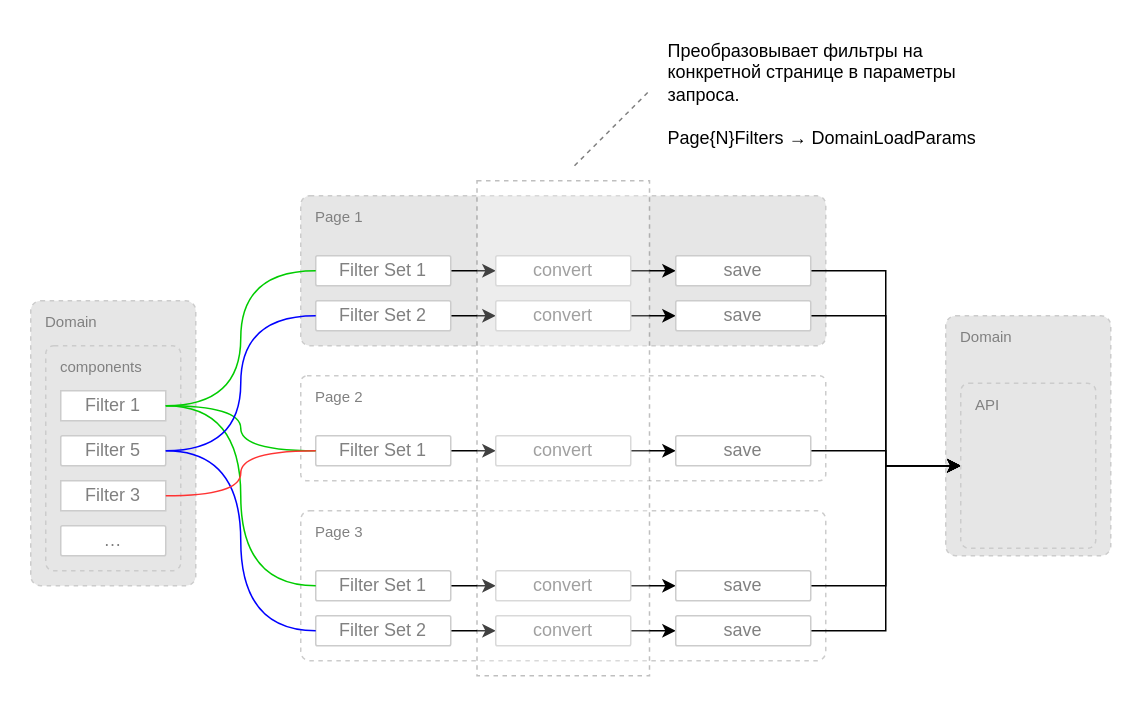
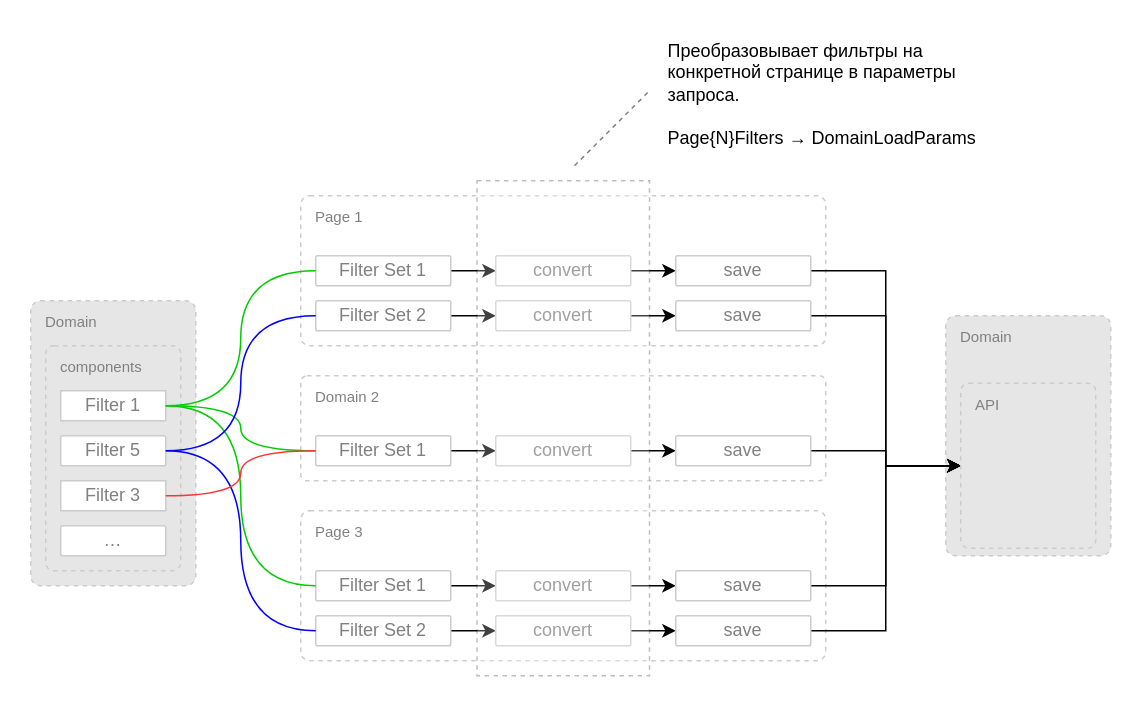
  <mxCell id="0" />
  <mxCell id="1" parent="0" />
  <mxCell id="2" value="Domain" style="rounded=1;whiteSpace=wrap;html=1;align=left;verticalAlign=top;spacingLeft=8;fontColor=#808080;strokeColor=#CCCCCC;dashed=1;spacingTop=2;arcSize=6;fillColor=#E6E6E6;fontSize=10;" vertex="1" parent="1"><mxGeometry x="630" y="210" width="110" height="160" as="geometry" /></mxCell>
  <mxCell id="3" value="Domain" style="rounded=1;whiteSpace=wrap;html=1;align=left;verticalAlign=top;spacingLeft=8;fontColor=#808080;strokeColor=#CCCCCC;dashed=1;spacingTop=2;arcSize=6;fillColor=#E6E6E6;fontSize=10;" vertex="1" parent="1"><mxGeometry x="20" y="200" width="110" height="190" as="geometry" /></mxCell>
  <mxCell id="4" value="components" style="rounded=1;whiteSpace=wrap;html=1;align=left;verticalAlign=top;spacingLeft=8;fontColor=#808080;strokeColor=#CCCCCC;dashed=1;spacingTop=2;arcSize=6;fillColor=#E6E6E6;fontSize=10;" vertex="1" parent="1"><mxGeometry x="30" y="230" width="90" height="150" as="geometry" /></mxCell>
  <mxCell id="5" value="Filter 1" style="whiteSpace=wrap;html=1;align=center;verticalAlign=middle;spacingLeft=0;fontColor=#808080;strokeColor=#CCCCCC;spacingTop=0;arcSize=6;fontStyle=0;rounded=0;" vertex="1" parent="1"><mxGeometry x="40" y="260" width="70" height="20" as="geometry" /></mxCell>
  <mxCell id="6" value="Filter 5" style="rounded=1;whiteSpace=wrap;html=1;align=center;verticalAlign=middle;spacingLeft=0;fontColor=#808080;strokeColor=#CCCCCC;spacingTop=0;arcSize=6;fontStyle=0" vertex="1" parent="1"><mxGeometry x="40" y="290" width="70" height="20" as="geometry" /></mxCell>
  <mxCell id="7" value="Filter 3" style="whiteSpace=wrap;html=1;align=center;verticalAlign=middle;spacingLeft=0;fontColor=#808080;strokeColor=#CCCCCC;spacingTop=0;arcSize=6;fontStyle=0;rounded=0;" vertex="1" parent="1"><mxGeometry x="40" y="320" width="70" height="20" as="geometry" /></mxCell>
  <mxCell id="8" value="…" style="rounded=1;whiteSpace=wrap;html=1;align=center;verticalAlign=middle;spacingLeft=0;fontColor=#808080;strokeColor=#CCCCCC;spacingTop=0;arcSize=6;fontStyle=0" vertex="1" parent="1"><mxGeometry x="40" y="350" width="70" height="20" as="geometry" /></mxCell>
- <mxCell id="9" value="Page 1" style="rounded=1;whiteSpace=wrap;html=1;align=left;verticalAlign=top;spacingLeft=8;fontColor=#808080;strokeColor=#CCCCCC;dashed=1;spacingTop=2;arcSize=6;fontStyle=0;fontSize=10;fillColor=#e6e6e6;" vertex="1" parent="1"><mxGeometry x="200" y="130" width="350" height="100" as="geometry" /></mxCell>
+ <mxCell id="9" value="Page 1" style="rounded=1;whiteSpace=wrap;html=1;align=left;verticalAlign=top;spacingLeft=8;fontColor=#808080;strokeColor=#CCCCCC;dashed=1;spacingTop=2;arcSize=6;fontStyle=0;fontSize=10;" vertex="1" parent="1"><mxGeometry x="200" y="130" width="350" height="100" as="geometry" /></mxCell>
  <mxCell id="10" style="edgeStyle=orthogonalEdgeStyle;rounded=0;orthogonalLoop=1;jettySize=auto;html=1;" edge="1" parent="1" source="11" target="13"><mxGeometry relative="1" as="geometry" /></mxCell>
  <mxCell id="11" value="Filter Set 1" style="rounded=1;whiteSpace=wrap;html=1;align=center;verticalAlign=middle;spacingLeft=0;fontColor=#808080;strokeColor=#CCCCCC;spacingTop=0;arcSize=6;fontStyle=0" vertex="1" parent="1"><mxGeometry x="210" y="170" width="90" height="20" as="geometry" /></mxCell>
  <mxCell id="12" style="edgeStyle=orthogonalEdgeStyle;rounded=0;orthogonalLoop=1;jettySize=auto;html=1;" edge="1" parent="1" source="13" target="15"><mxGeometry relative="1" as="geometry" /></mxCell>
  <mxCell id="13" value="convert" style="rounded=1;whiteSpace=wrap;html=1;align=center;verticalAlign=middle;spacingLeft=0;fontColor=#808080;strokeColor=#CCCCCC;spacingTop=0;arcSize=6;fontStyle=0" vertex="1" parent="1"><mxGeometry x="330" y="170" width="90" height="20" as="geometry" /></mxCell>
  <mxCell id="14" style="edgeStyle=orthogonalEdgeStyle;rounded=0;orthogonalLoop=1;jettySize=auto;html=1;entryX=0;entryY=0.5;entryDx=0;entryDy=0;" edge="1" parent="1" source="15" target="48"><mxGeometry relative="1" as="geometry" /></mxCell>
  <mxCell id="15" value="save" style="rounded=1;whiteSpace=wrap;html=1;align=center;verticalAlign=middle;spacingLeft=0;fontColor=#808080;strokeColor=#CCCCCC;spacingTop=0;arcSize=6;fontStyle=0" vertex="1" parent="1"><mxGeometry x="450" y="170" width="90" height="20" as="geometry" /></mxCell>
  <mxCell id="16" style="edgeStyle=orthogonalEdgeStyle;rounded=0;orthogonalLoop=1;jettySize=auto;html=1;" edge="1" parent="1" source="17" target="19"><mxGeometry relative="1" as="geometry" /></mxCell>
  <mxCell id="17" value="Filter Set 2" style="rounded=1;whiteSpace=wrap;html=1;align=center;verticalAlign=middle;spacingLeft=0;fontColor=#808080;strokeColor=#CCCCCC;spacingTop=0;arcSize=6;fontStyle=0" vertex="1" parent="1"><mxGeometry x="210" y="200" width="90" height="20" as="geometry" /></mxCell>
  <mxCell id="18" style="edgeStyle=orthogonalEdgeStyle;rounded=0;orthogonalLoop=1;jettySize=auto;html=1;" edge="1" parent="1" source="19" target="21"><mxGeometry relative="1" as="geometry" /></mxCell>
  <mxCell id="19" value="convert" style="rounded=1;whiteSpace=wrap;html=1;align=center;verticalAlign=middle;spacingLeft=0;fontColor=#808080;strokeColor=#CCCCCC;spacingTop=0;arcSize=6;fontStyle=0" vertex="1" parent="1"><mxGeometry x="330" y="200" width="90" height="20" as="geometry" /></mxCell>
  <mxCell id="20" style="edgeStyle=orthogonalEdgeStyle;rounded=0;orthogonalLoop=1;jettySize=auto;html=1;entryX=0;entryY=0.5;entryDx=0;entryDy=0;" edge="1" parent="1" source="21" target="48"><mxGeometry relative="1" as="geometry" /></mxCell>
  <mxCell id="21" value="save" style="rounded=1;whiteSpace=wrap;html=1;align=center;verticalAlign=middle;spacingLeft=0;fontColor=#808080;strokeColor=#CCCCCC;spacingTop=0;arcSize=6;fontStyle=0" vertex="1" parent="1"><mxGeometry x="450" y="200" width="90" height="20" as="geometry" /></mxCell>
- <mxCell id="22" value="Page 2" style="rounded=1;whiteSpace=wrap;html=1;align=left;verticalAlign=top;spacingLeft=8;fontColor=#808080;strokeColor=#CCCCCC;dashed=1;spacingTop=2;arcSize=6;fontStyle=0;fontSize=10;" vertex="1" parent="1"><mxGeometry x="200" y="250" width="350" height="70" as="geometry" /></mxCell>
+ <mxCell id="22" value="Domain 2" style="rounded=1;whiteSpace=wrap;html=1;align=left;verticalAlign=top;spacingLeft=8;fontColor=#808080;strokeColor=#CCCCCC;dashed=1;spacingTop=2;arcSize=6;fontStyle=0;fontSize=10;" vertex="1" parent="1"><mxGeometry x="200" y="250" width="350" height="70" as="geometry" /></mxCell>
  <mxCell id="23" style="edgeStyle=orthogonalEdgeStyle;rounded=0;orthogonalLoop=1;jettySize=auto;html=1;" edge="1" parent="1" source="24" target="26"><mxGeometry relative="1" as="geometry" /></mxCell>
  <mxCell id="24" value="Filter Set 1" style="rounded=1;whiteSpace=wrap;html=1;align=center;verticalAlign=middle;spacingLeft=0;fontColor=#808080;strokeColor=#CCCCCC;spacingTop=0;arcSize=6;fontStyle=0" vertex="1" parent="1"><mxGeometry x="210" y="290" width="90" height="20" as="geometry" /></mxCell>
  <mxCell id="25" style="edgeStyle=orthogonalEdgeStyle;rounded=0;orthogonalLoop=1;jettySize=auto;html=1;" edge="1" parent="1" source="26" target="28"><mxGeometry relative="1" as="geometry" /></mxCell>
  <mxCell id="26" value="convert" style="rounded=1;whiteSpace=wrap;html=1;align=center;verticalAlign=middle;spacingLeft=0;fontColor=#808080;strokeColor=#CCCCCC;spacingTop=0;arcSize=6;fontStyle=0" vertex="1" parent="1"><mxGeometry x="330" y="290" width="90" height="20" as="geometry" /></mxCell>
  <mxCell id="27" style="edgeStyle=orthogonalEdgeStyle;rounded=0;orthogonalLoop=1;jettySize=auto;html=1;entryX=0;entryY=0.5;entryDx=0;entryDy=0;" edge="1" parent="1" source="28" target="48"><mxGeometry relative="1" as="geometry" /></mxCell>
  <mxCell id="28" value="save" style="rounded=1;whiteSpace=wrap;html=1;align=center;verticalAlign=middle;spacingLeft=0;fontColor=#808080;strokeColor=#CCCCCC;spacingTop=0;arcSize=6;fontStyle=0" vertex="1" parent="1"><mxGeometry x="450" y="290" width="90" height="20" as="geometry" /></mxCell>
  <mxCell id="29" value="Page 3" style="rounded=1;whiteSpace=wrap;html=1;align=left;verticalAlign=top;spacingLeft=8;fontColor=#808080;strokeColor=#CCCCCC;dashed=1;spacingTop=2;arcSize=6;fontStyle=0;fontSize=10;" vertex="1" parent="1"><mxGeometry x="200" y="340" width="350" height="100" as="geometry" /></mxCell>
  <mxCell id="30" style="edgeStyle=orthogonalEdgeStyle;rounded=0;orthogonalLoop=1;jettySize=auto;html=1;" edge="1" parent="1" source="31" target="33"><mxGeometry relative="1" as="geometry" /></mxCell>
  <mxCell id="31" value="Filter Set 1" style="rounded=1;whiteSpace=wrap;html=1;align=center;verticalAlign=middle;spacingLeft=0;fontColor=#808080;strokeColor=#CCCCCC;spacingTop=0;arcSize=6;fontStyle=0" vertex="1" parent="1"><mxGeometry x="210" y="380" width="90" height="20" as="geometry" /></mxCell>
  <mxCell id="32" style="edgeStyle=orthogonalEdgeStyle;rounded=0;orthogonalLoop=1;jettySize=auto;html=1;" edge="1" parent="1" source="33" target="35"><mxGeometry relative="1" as="geometry" /></mxCell>
  <mxCell id="33" value="convert" style="rounded=1;whiteSpace=wrap;html=1;align=center;verticalAlign=middle;spacingLeft=0;fontColor=#808080;strokeColor=#CCCCCC;spacingTop=0;arcSize=6;fontStyle=0" vertex="1" parent="1"><mxGeometry x="330" y="380" width="90" height="20" as="geometry" /></mxCell>
  <mxCell id="34" style="edgeStyle=orthogonalEdgeStyle;rounded=0;orthogonalLoop=1;jettySize=auto;html=1;entryX=0;entryY=0.5;entryDx=0;entryDy=0;" edge="1" parent="1" source="35" target="48"><mxGeometry relative="1" as="geometry" /></mxCell>
  <mxCell id="35" value="save" style="rounded=1;whiteSpace=wrap;html=1;align=center;verticalAlign=middle;spacingLeft=0;fontColor=#808080;strokeColor=#CCCCCC;spacingTop=0;arcSize=6;fontStyle=0" vertex="1" parent="1"><mxGeometry x="450" y="380" width="90" height="20" as="geometry" /></mxCell>
  <mxCell id="36" style="edgeStyle=orthogonalEdgeStyle;rounded=0;orthogonalLoop=1;jettySize=auto;html=1;" edge="1" parent="1" source="37" target="39"><mxGeometry relative="1" as="geometry" /></mxCell>
  <mxCell id="37" value="Filter Set 2" style="rounded=1;whiteSpace=wrap;html=1;align=center;verticalAlign=middle;spacingLeft=0;fontColor=#808080;strokeColor=#CCCCCC;spacingTop=0;arcSize=6;fontStyle=0" vertex="1" parent="1"><mxGeometry x="210" y="410" width="90" height="20" as="geometry" /></mxCell>
  <mxCell id="38" style="edgeStyle=orthogonalEdgeStyle;rounded=0;orthogonalLoop=1;jettySize=auto;html=1;" edge="1" parent="1" source="39" target="41"><mxGeometry relative="1" as="geometry" /></mxCell>
  <mxCell id="39" value="convert" style="rounded=1;whiteSpace=wrap;html=1;align=center;verticalAlign=middle;spacingLeft=0;fontColor=#808080;strokeColor=#CCCCCC;spacingTop=0;arcSize=6;fontStyle=0" vertex="1" parent="1"><mxGeometry x="330" y="410" width="90" height="20" as="geometry" /></mxCell>
  <mxCell id="40" style="edgeStyle=orthogonalEdgeStyle;rounded=0;orthogonalLoop=1;jettySize=auto;html=1;entryX=0;entryY=0.5;entryDx=0;entryDy=0;" edge="1" parent="1" source="41" target="48"><mxGeometry relative="1" as="geometry" /></mxCell>
  <mxCell id="41" value="save" style="rounded=1;whiteSpace=wrap;html=1;align=center;verticalAlign=middle;spacingLeft=0;fontColor=#808080;strokeColor=#CCCCCC;spacingTop=0;arcSize=6;fontStyle=0" vertex="1" parent="1"><mxGeometry x="450" y="410" width="90" height="20" as="geometry" /></mxCell>
  <mxCell id="42" style="edgeStyle=orthogonalEdgeStyle;rounded=0;orthogonalLoop=1;jettySize=auto;html=1;entryX=0;entryY=0.5;entryDx=0;entryDy=0;fontColor=#00CC00;strokeColor=#00CC00;curved=1;endArrow=none;endFill=0;" edge="1" parent="1" source="5" target="11"><mxGeometry relative="1" as="geometry" /></mxCell>
  <mxCell id="43" style="edgeStyle=orthogonalEdgeStyle;rounded=0;orthogonalLoop=1;jettySize=auto;html=1;fontColor=#00CC00;strokeColor=#00CC00;curved=1;endArrow=none;endFill=0;entryX=0;entryY=0.5;entryDx=0;entryDy=0;" edge="1" parent="1" source="5" target="24"><mxGeometry relative="1" as="geometry"><mxPoint x="150" y="310" as="sourcePoint" /><mxPoint x="220" y="190" as="targetPoint" /></mxGeometry></mxCell>
  <mxCell id="44" style="edgeStyle=orthogonalEdgeStyle;rounded=0;orthogonalLoop=1;jettySize=auto;html=1;fontColor=#00CC00;strokeColor=#00CC00;curved=1;endArrow=none;endFill=0;entryX=0;entryY=0.5;entryDx=0;entryDy=0;" edge="1" parent="1" source="5" target="31"><mxGeometry relative="1" as="geometry"><mxPoint x="150" y="310" as="sourcePoint" /><mxPoint x="220" y="310" as="targetPoint" /></mxGeometry></mxCell>
  <mxCell id="45" style="edgeStyle=orthogonalEdgeStyle;rounded=0;orthogonalLoop=1;jettySize=auto;html=1;entryX=0;entryY=0.5;entryDx=0;entryDy=0;fontColor=#00CC00;strokeColor=#0000FF;curved=1;endArrow=none;endFill=0;exitX=1;exitY=0.5;exitDx=0;exitDy=0;" edge="1" parent="1" source="6" target="17"><mxGeometry relative="1" as="geometry"><mxPoint x="150" y="310" as="sourcePoint" /><mxPoint x="220" y="190" as="targetPoint" /></mxGeometry></mxCell>
  <mxCell id="46" style="edgeStyle=orthogonalEdgeStyle;rounded=0;orthogonalLoop=1;jettySize=auto;html=1;entryX=0;entryY=0.5;entryDx=0;entryDy=0;fontColor=#00CC00;strokeColor=#0000FF;curved=1;endArrow=none;endFill=0;exitX=1;exitY=0.5;exitDx=0;exitDy=0;" edge="1" parent="1" source="6" target="37"><mxGeometry relative="1" as="geometry"><mxPoint x="150" y="340" as="sourcePoint" /><mxPoint x="220" y="220" as="targetPoint" /></mxGeometry></mxCell>
  <mxCell id="47" style="edgeStyle=orthogonalEdgeStyle;rounded=0;orthogonalLoop=1;jettySize=auto;html=1;entryX=0;entryY=0.5;entryDx=0;entryDy=0;fontColor=#00CC00;strokeColor=#FF3333;curved=1;endArrow=none;endFill=0;exitX=1;exitY=0.5;exitDx=0;exitDy=0;" edge="1" parent="1" source="7" target="24"><mxGeometry relative="1" as="geometry"><mxPoint x="150" y="340" as="sourcePoint" /><mxPoint x="220" y="430" as="targetPoint" /></mxGeometry></mxCell>
  <mxCell id="48" value="API" style="rounded=1;whiteSpace=wrap;html=1;align=left;verticalAlign=top;spacingLeft=8;fontColor=#808080;strokeColor=#CCCCCC;dashed=1;spacingTop=2;arcSize=6;fillColor=#E6E6E6;fontSize=10;" vertex="1" parent="1"><mxGeometry x="640" y="255" width="90" height="110" as="geometry" /></mxCell>
  <mxCell id="49" value="" style="rounded=0;whiteSpace=wrap;html=1;fillColor=default;dashed=1;opacity=25;" vertex="1" parent="1"><mxGeometry x="317.5" y="120" width="115" height="330" as="geometry" /></mxCell>
  <mxCell id="50" value="" style="endArrow=none;dashed=1;html=1;strokeWidth=1;rounded=0;strokeColor=#808080;" edge="1" parent="1"><mxGeometry width="50" height="50" relative="1" as="geometry"><mxPoint x="382.5" y="110" as="sourcePoint" /><mxPoint x="432.5" y="60" as="targetPoint" /></mxGeometry></mxCell>
  <mxCell id="51" value="Преобразовывает фильтры на конкретной странице в параметры запроса.&lt;div&gt;&lt;br&gt;&lt;/div&gt;&lt;div&gt;Page{&lt;span style=&quot;background-color: transparent; color: light-dark(rgb(0, 0, 0), rgb(255, 255, 255));&quot;&gt;N&lt;/span&gt;&lt;span style=&quot;background-color: transparent; color: light-dark(rgb(0, 0, 0), rgb(255, 255, 255));&quot;&gt;}Filters → DomainLoadParams&lt;/span&gt;&lt;/div&gt;" style="text;html=1;align=left;verticalAlign=top;whiteSpace=wrap;rounded=0;" vertex="1" parent="1"><mxGeometry x="442.5" y="20" width="217.5" height="100" as="geometry" /></mxCell>
